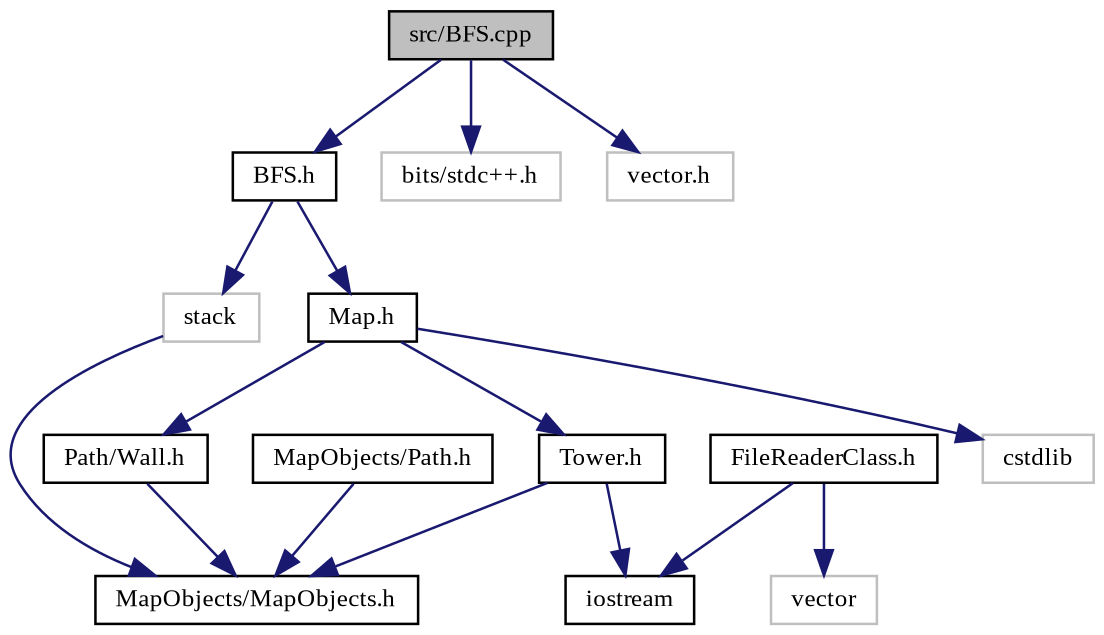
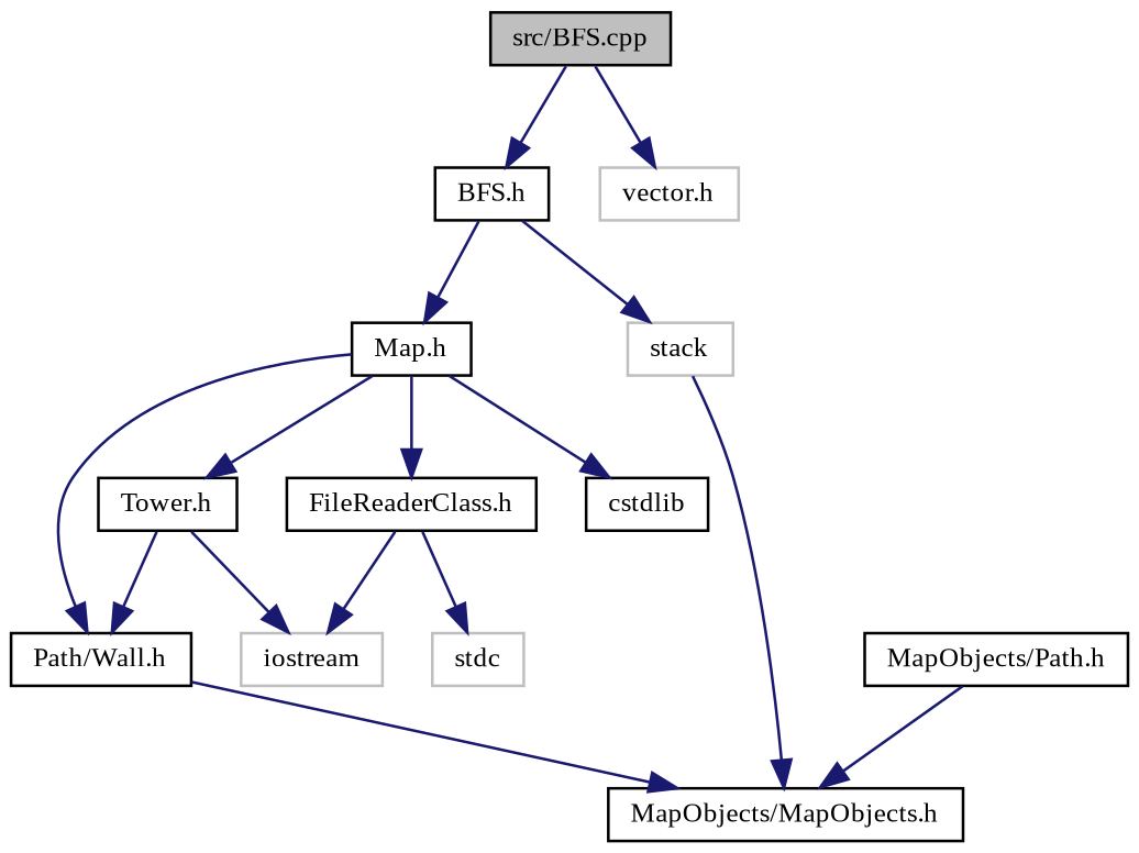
  digraph {
    fontname="Liberation Serif"
    node [color=black fillcolor=white fontname="Liberation Serif" fontsize=10 shape=record style=filled]
    edge [color=midnightblue fontname="Liberation Serif" fontsize=10 labelfontname=Helvetica labelfontsize=10 style=solid]
    n1 [fillcolor=grey75 fontcolor=black height=0.2 label="src/BFS.cpp" width=0.4]
    n2 [height=0.2 label="BFS.h" width=0.4]
-   n3 [color=grey75 height=0.2 label="bits/stdc++.h" width=0.4]
    n4 [color=grey75 height=0.2 label="vector.h" width=0.4]
    n5 [height=0.2 label="Map.h" width=0.4]
    n6 [color=grey75 height=0.2 label=stack width=0.4]
    n7 [height=0.2 label="Path/Wall.h" width=0.4]
    n8 [height=0.2 label="Tower.h" width=0.4]
    n9 [height=0.2 label="FileReaderClass.h" width=0.4]
-   n10 [color=grey75 height=0.2 label=cstdlib width=0.4]
+   n10 [height=0.2 label=cstdlib width=0.4]
    n11 [height=0.2 label="MapObjects/MapObjects.h" width=0.4]
-   n12 [height=0.2 label=iostream width=0.4]
-   n13 [color=grey75 height=0.2 label=vector width=0.4]
+   n12 [color=grey75 height=0.2 label=iostream width=0.4]
+   n13 [color=grey75 height=0.2 label=stdc width=0.4]
    n14 [height=0.2 label="MapObjects/Path.h" width=0.4]
    n1 -> n2
-   n1 -> n3
    n1 -> n4
    n2 -> n5
    n2 -> n6
    n5 -> n7
    n5 -> n8
+   n5 -> n9
    n5 -> n10
    n6 -> n11
    n7 -> n11
-   n8 -> n11
+   n8 -> n7
    n8 -> n12
    n9 -> n12
    n9 -> n13
    n14 -> n11
  }
